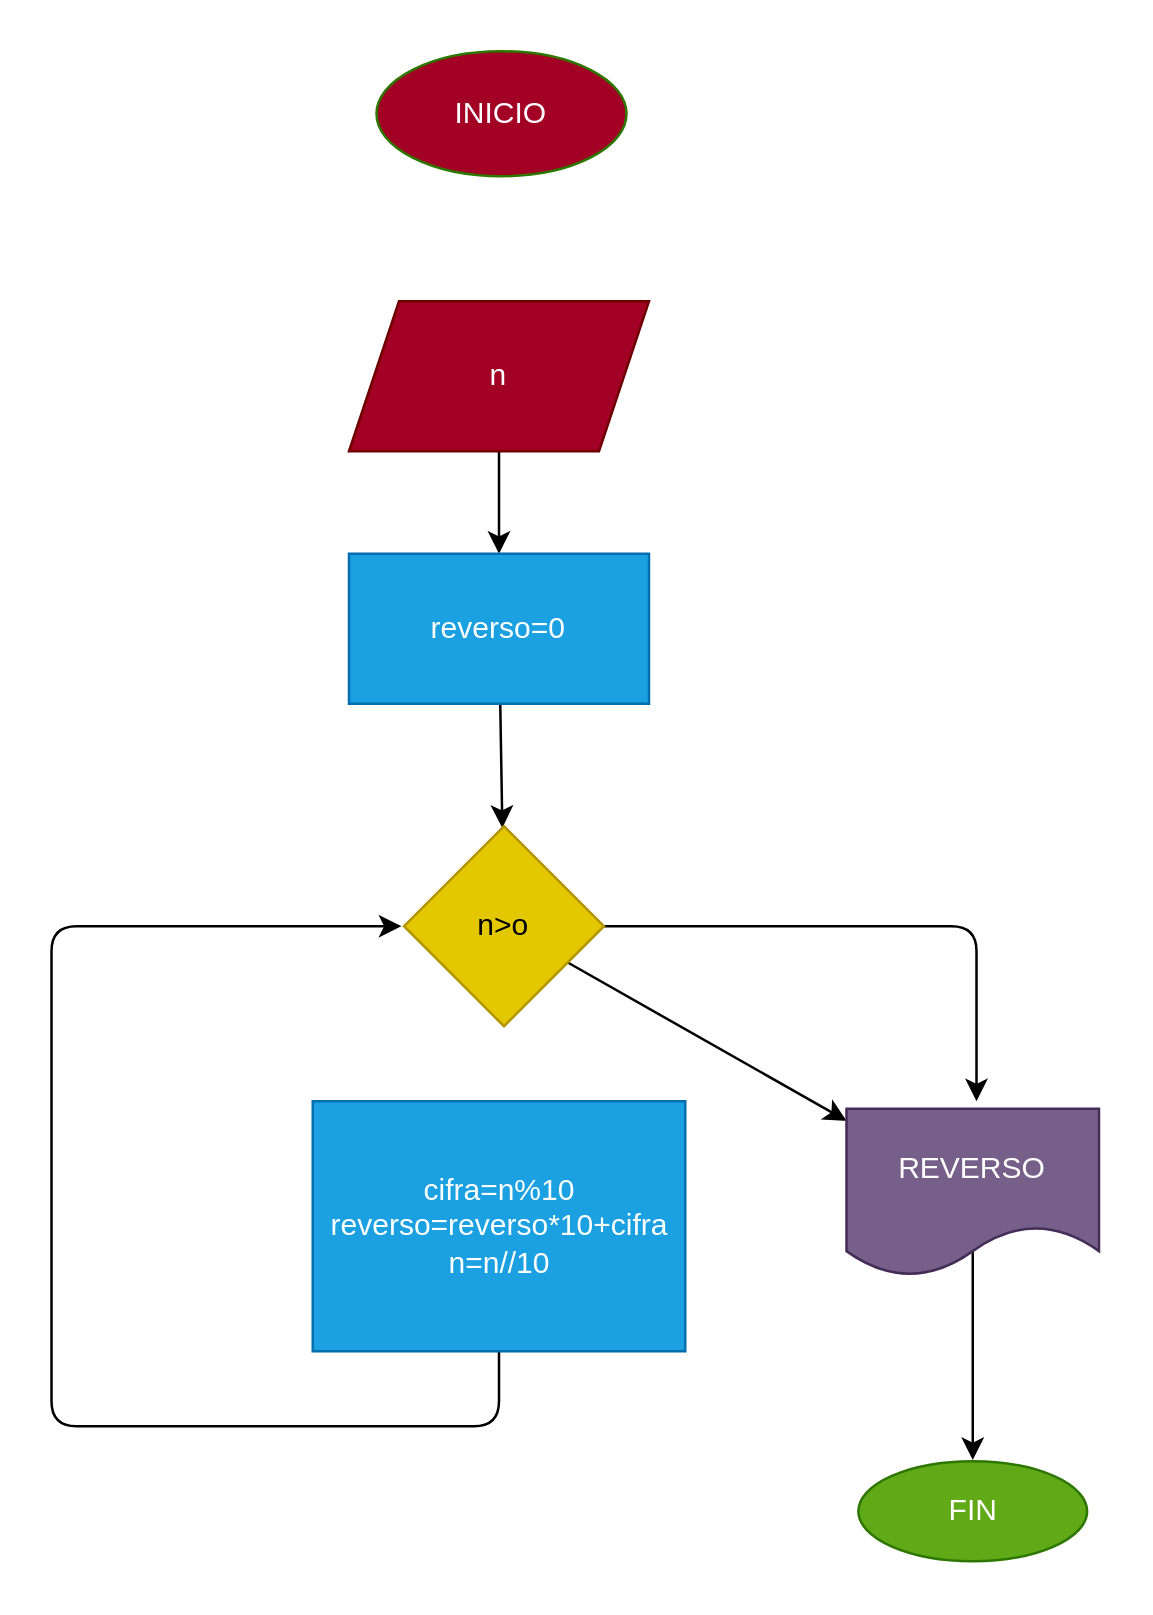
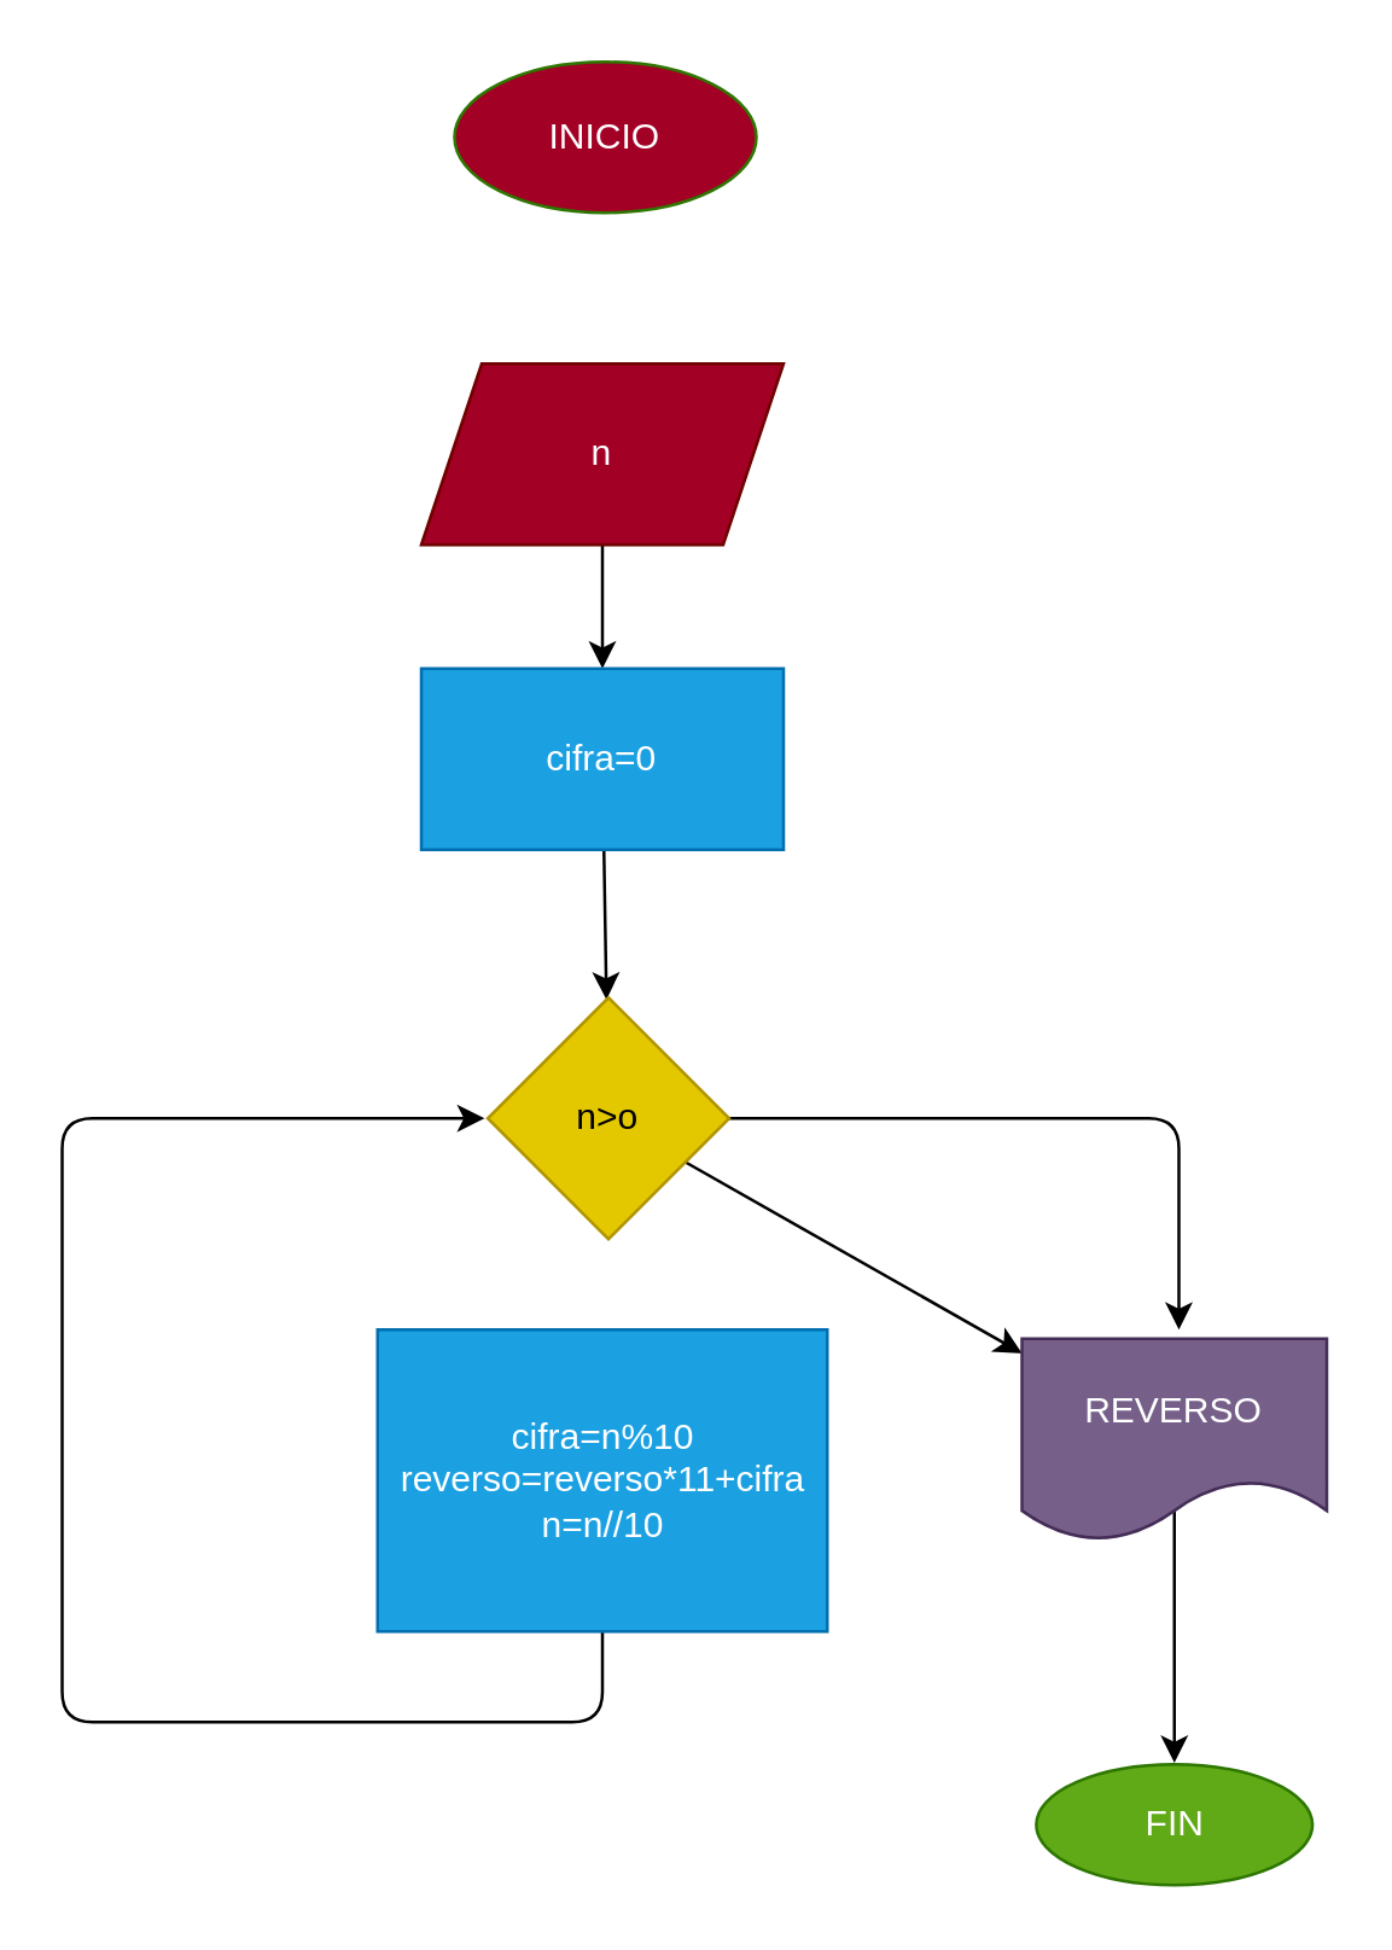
  <mxCell id="0" />
  <mxCell id="1" parent="0" />
  <mxCell id="2" value="INICIO" style="ellipse;whiteSpace=wrap;html=1;fillColor=#a20025;fontColor=#ffffff;strokeColor=#2D7600;" vertex="1" parent="1"><mxGeometry x="150" y="20" width="100" height="50" as="geometry" /></mxCell>
  <mxCell id="3" value="" style="edgeStyle=none;html=1;entryX=0.5;entryY=0;entryDx=0;entryDy=0;" edge="1" parent="1" source="4" target="6"><mxGeometry relative="1" as="geometry"><mxPoint x="210" y="330" as="targetPoint" /></mxGeometry></mxCell>
  <mxCell id="4" value="n" style="shape=parallelogram;perimeter=parallelogramPerimeter;whiteSpace=wrap;html=1;fixedSize=1;fillColor=#a20025;fontColor=#ffffff;strokeColor=#6F0000;" vertex="1" parent="1"><mxGeometry x="139" y="120" width="120" height="60" as="geometry" /></mxCell>
  <mxCell id="5" value="" style="edgeStyle=none;html=1;" edge="1" parent="1" source="6" target="9"><mxGeometry relative="1" as="geometry" /></mxCell>
- <mxCell id="6" value="reverso=0" style="rounded=0;whiteSpace=wrap;html=1;fillColor=#1ba1e2;fontColor=#ffffff;strokeColor=#006EAF;" vertex="1" parent="1"><mxGeometry x="139" y="221" width="120" height="60" as="geometry" /></mxCell>
+ <mxCell id="6" value="cifra=0" style="rounded=0;whiteSpace=wrap;html=1;fillColor=#1ba1e2;fontColor=#ffffff;strokeColor=#006EAF;" vertex="1" parent="1"><mxGeometry x="139" y="221" width="120" height="60" as="geometry" /></mxCell>
  <mxCell id="7" value="" style="edgeStyle=none;html=1;" edge="1" parent="1" source="9" target="13"><mxGeometry relative="1" as="geometry" /></mxCell>
  <mxCell id="8" value="" style="edgeStyle=none;html=1;" edge="1" parent="1"><mxGeometry relative="1" as="geometry"><mxPoint x="241" y="370" as="sourcePoint" /><mxPoint x="390" y="440" as="targetPoint" /><Array as="points"><mxPoint x="390" y="370" /></Array></mxGeometry></mxCell>
  <mxCell id="9" value="n&amp;gt;o" style="rhombus;whiteSpace=wrap;html=1;rounded=0;fillColor=#e3c800;fontColor=#000000;strokeColor=#B09500;" vertex="1" parent="1"><mxGeometry x="161" y="330" width="80" height="80" as="geometry" /></mxCell>
  <mxCell id="10" style="edgeStyle=none;html=1;" edge="1" parent="1"><mxGeometry relative="1" as="geometry"><mxPoint x="160" y="370" as="targetPoint" /><mxPoint x="199" y="539" as="sourcePoint" /><Array as="points"><mxPoint x="199" y="570" /><mxPoint x="20" y="570" /><mxPoint x="20" y="370" /></Array></mxGeometry></mxCell>
- <mxCell id="11" value="cifra=n%10&lt;br&gt;reverso=reverso*10+cifra&lt;br&gt;n=n//10" style="whiteSpace=wrap;html=1;rounded=0;fillColor=#1ba1e2;fontColor=#ffffff;strokeColor=#006EAF;" vertex="1" parent="1"><mxGeometry x="124.5" y="440" width="149" height="100" as="geometry" /></mxCell>
+ <mxCell id="11" value="cifra=n%10&lt;br&gt;reverso=reverso*11+cifra&lt;br&gt;n=n//10" style="whiteSpace=wrap;html=1;rounded=0;fillColor=#1ba1e2;fontColor=#ffffff;strokeColor=#006EAF;" vertex="1" parent="1"><mxGeometry x="124.5" y="440" width="149" height="100" as="geometry" /></mxCell>
  <mxCell id="12" value="" style="edgeStyle=none;html=1;" edge="1" parent="1"><mxGeometry relative="1" as="geometry"><mxPoint x="388.5" y="500" as="sourcePoint" /><mxPoint x="388.5" y="583.5" as="targetPoint" /></mxGeometry></mxCell>
  <mxCell id="13" value="REVERSO" style="shape=document;whiteSpace=wrap;html=1;boundedLbl=1;rounded=0;fillColor=#76608a;fontColor=#ffffff;strokeColor=#432D57;" vertex="1" parent="1"><mxGeometry x="338" y="443" width="101" height="67" as="geometry" /></mxCell>
  <mxCell id="14" value="FIN" style="ellipse;whiteSpace=wrap;html=1;rounded=0;fillColor=#60a917;fontColor=#ffffff;strokeColor=#2D7600;" vertex="1" parent="1"><mxGeometry x="342.75" y="584" width="91.5" height="40" as="geometry" /></mxCell>
